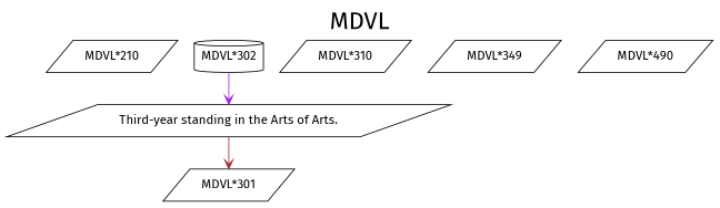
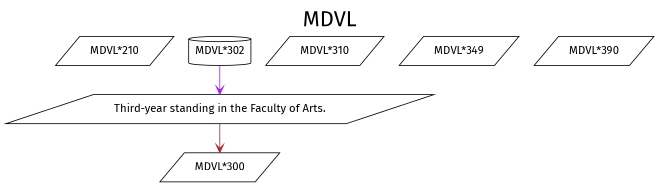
  digraph {
    fontname="Fira Sans"
    fontsize=27
    label=MDVL
    labelloc=t
    node [fontname="Fira Sans" shape=parallelogram]
    edge [arrowhead=vee fontname="Fira Sans" style=solid]
    "MDVL*210"
-   "Third-year standing in the Faculty of Arts." [label="Third-year standing in the Arts of Arts."]
-   "MDVL*301"
+   "Third-year standing in the Faculty of Arts."
+   "MDVL*301" [label="MDVL*300"]
    "MDVL*302" [shape=cylinder]
    "MDVL*310"
    n6 [label="MDVL*349"]
-   "MDVL*490"
+   "MDVL*490" [label="MDVL*390"]
    "Third-year standing in the Faculty of Arts." -> "MDVL*301" [color=brown]
    "MDVL*302" -> "Third-year standing in the Faculty of Arts." [color=purple]
  }
